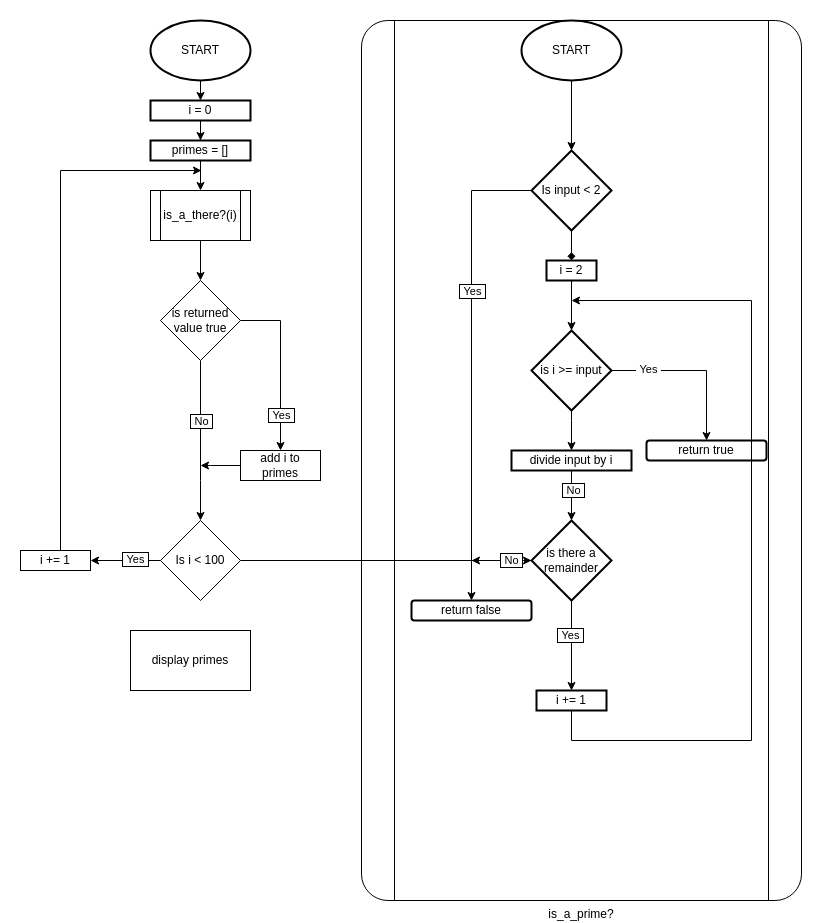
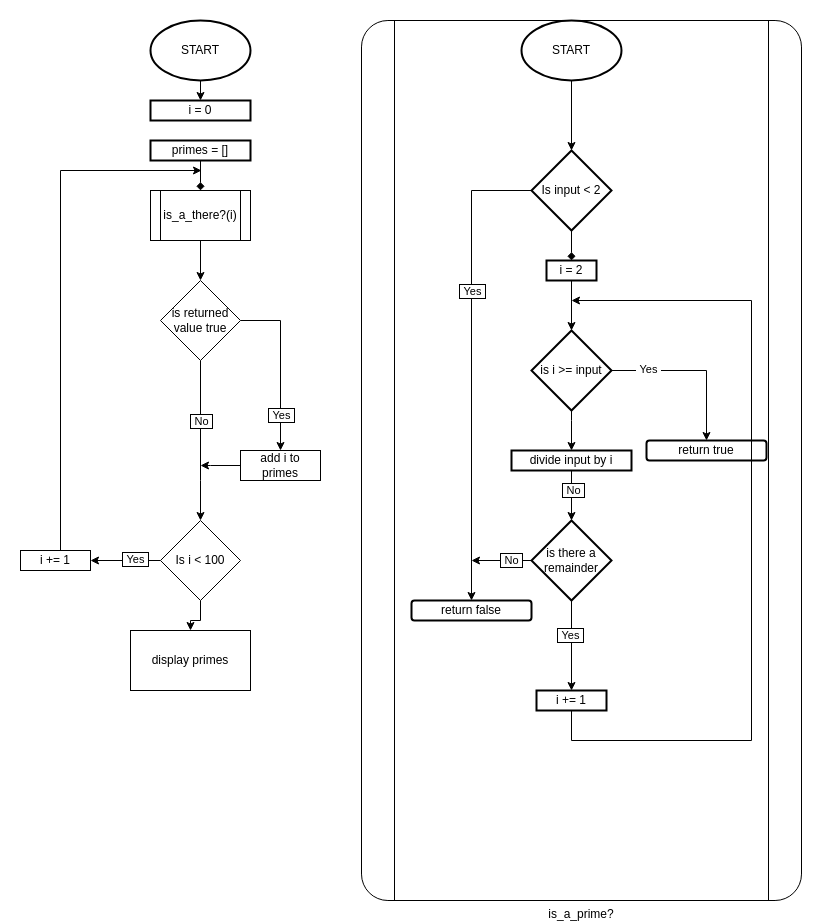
  <mxCell id="0" />
  <mxCell id="1" parent="0" />
  <mxCell id="2" value="is_a_prime?" style="verticalLabelPosition=bottom;verticalAlign=top;html=1;shape=process;whiteSpace=wrap;rounded=1;size=0.075;arcSize=6;labelBorderColor=none;" vertex="1" parent="1"><mxGeometry x="361" y="20" width="440" height="880" as="geometry" /></mxCell>
  <mxCell id="3" style="edgeStyle=orthogonalEdgeStyle;rounded=0;orthogonalLoop=1;jettySize=auto;html=1;exitX=0.5;exitY=1;exitDx=0;exitDy=0;exitPerimeter=0;entryX=0.5;entryY=0;entryDx=0;entryDy=0;" edge="1" parent="1" source="4" target="6"><mxGeometry relative="1" as="geometry" /></mxCell>
  <mxCell id="4" value="START" style="strokeWidth=2;html=1;shape=mxgraph.flowchart.start_1;whiteSpace=wrap;" vertex="1" parent="1"><mxGeometry x="150" y="20" width="100" height="60" as="geometry" /></mxCell>
- <mxCell id="5" value="" style="edgeStyle=orthogonalEdgeStyle;rounded=0;orthogonalLoop=1;jettySize=auto;html=1;" edge="1" parent="1" source="6" target="8"><mxGeometry relative="1" as="geometry" /></mxCell>
  <mxCell id="6" value="i = 0" style="rounded=0;whiteSpace=wrap;html=1;absoluteArcSize=1;arcSize=14;strokeWidth=2;" vertex="1" parent="1"><mxGeometry x="150" y="100" width="100" height="20" as="geometry" /></mxCell>
- <mxCell id="7" style="edgeStyle=orthogonalEdgeStyle;rounded=0;orthogonalLoop=1;jettySize=auto;html=1;entryX=0.5;entryY=0;entryDx=0;entryDy=0;" edge="1" parent="1" source="8" target="26"><mxGeometry relative="1" as="geometry"><mxPoint x="200" y="200" as="targetPoint" /></mxGeometry></mxCell>
+ <mxCell id="7" style="edgeStyle=orthogonalEdgeStyle;rounded=0;orthogonalLoop=1;jettySize=auto;html=1;entryX=0.5;entryY=0;entryDx=0;entryDy=0;endArrow=diamond;" edge="1" parent="1" source="8" target="26"><mxGeometry relative="1" as="geometry"><mxPoint x="200" y="200" as="targetPoint" /></mxGeometry></mxCell>
  <mxCell id="8" value="primes = []" style="rounded=0;whiteSpace=wrap;html=1;absoluteArcSize=1;arcSize=14;strokeWidth=2;" vertex="1" parent="1"><mxGeometry x="150" y="140" width="100" height="20" as="geometry" /></mxCell>
  <mxCell id="9" value="" style="edgeStyle=orthogonalEdgeStyle;rounded=0;orthogonalLoop=1;jettySize=auto;html=1;entryX=0.5;entryY=0;entryDx=0;entryDy=0;exitX=1;exitY=0.5;exitDx=0;exitDy=0;" edge="1" parent="1" source="13" target="15"><mxGeometry relative="1" as="geometry" /></mxCell>
  <mxCell id="10" value="&amp;nbsp;Yes&amp;nbsp;" style="edgeLabel;html=1;align=center;verticalAlign=middle;resizable=0;points=[];labelBorderColor=default;spacing=2;spacingTop=0;" vertex="1" connectable="0" parent="9"><mxGeometry x="-0.24" y="1" relative="1" as="geometry"><mxPoint x="-1" y="69" as="offset" /></mxGeometry></mxCell>
  <mxCell id="11" value="" style="edgeStyle=orthogonalEdgeStyle;rounded=0;orthogonalLoop=1;jettySize=auto;html=1;exitX=0.5;exitY=1;exitDx=0;exitDy=0;entryX=0.5;entryY=0;entryDx=0;entryDy=0;" edge="1" parent="1" source="13" target="19"><mxGeometry relative="1" as="geometry"><mxPoint x="181.034" y="430.034" as="sourcePoint" /><mxPoint x="181.034" y="529.966" as="targetPoint" /><Array as="points"><mxPoint x="200" y="480" /><mxPoint x="200" y="480" /></Array></mxGeometry></mxCell>
  <mxCell id="12" value="&amp;nbsp;No&amp;nbsp;" style="edgeLabel;html=1;align=center;verticalAlign=middle;resizable=0;points=[];labelBorderColor=default;" vertex="1" connectable="0" parent="11"><mxGeometry x="-0.348" relative="1" as="geometry"><mxPoint y="8" as="offset" /></mxGeometry></mxCell>
  <mxCell id="13" value="is returned value true" style="rhombus;whiteSpace=wrap;html=1;" vertex="1" parent="1"><mxGeometry x="160" y="280" width="80" height="80" as="geometry" /></mxCell>
  <mxCell id="14" style="edgeStyle=orthogonalEdgeStyle;rounded=0;orthogonalLoop=1;jettySize=auto;html=1;exitX=0;exitY=0.5;exitDx=0;exitDy=0;" edge="1" parent="1" source="15"><mxGeometry relative="1" as="geometry"><mxPoint x="200" y="465" as="targetPoint" /><Array as="points"><mxPoint x="210" y="465" /></Array></mxGeometry></mxCell>
  <mxCell id="15" value="add i to primes" style="whiteSpace=wrap;html=1;" vertex="1" parent="1"><mxGeometry x="240" y="450" width="80" height="30" as="geometry" /></mxCell>
  <mxCell id="16" value="" style="edgeStyle=orthogonalEdgeStyle;rounded=0;orthogonalLoop=1;jettySize=auto;html=1;" edge="1" parent="1" source="19" target="21"><mxGeometry relative="1" as="geometry" /></mxCell>
  <mxCell id="17" value="&amp;nbsp;Yes&amp;nbsp;" style="edgeLabel;html=1;align=center;verticalAlign=middle;resizable=0;points=[];labelBorderColor=default;" vertex="1" connectable="0" parent="16"><mxGeometry x="-0.262" y="-2" relative="1" as="geometry"><mxPoint as="offset" /></mxGeometry></mxCell>
- <mxCell id="18" value="" style="edgeStyle=orthogonalEdgeStyle;rounded=0;orthogonalLoop=1;jettySize=auto;html=1;" edge="1" parent="1" source="19" target="46"><mxGeometry relative="1" as="geometry" /></mxCell>
+ <mxCell id="18" value="" style="edgeStyle=orthogonalEdgeStyle;rounded=0;orthogonalLoop=1;jettySize=auto;html=1;" edge="1" parent="1" source="19" target="22"><mxGeometry relative="1" as="geometry" /></mxCell>
  <mxCell id="19" value="Is i &amp;lt; 100" style="rhombus;whiteSpace=wrap;html=1;" vertex="1" parent="1"><mxGeometry x="160" y="520" width="80" height="80" as="geometry" /></mxCell>
  <mxCell id="20" style="edgeStyle=orthogonalEdgeStyle;rounded=0;orthogonalLoop=1;jettySize=auto;html=1;" edge="1" parent="1" source="21"><mxGeometry relative="1" as="geometry"><mxPoint x="201" y="170" as="targetPoint" /><Array as="points"><mxPoint x="60" y="170" /></Array></mxGeometry></mxCell>
  <mxCell id="21" value="i += 1" style="whiteSpace=wrap;html=1;" vertex="1" parent="1"><mxGeometry x="20" y="550" width="70" height="20" as="geometry" /></mxCell>
  <mxCell id="22" value="display primes" style="whiteSpace=wrap;html=1;" vertex="1" parent="1"><mxGeometry x="130" y="630" width="120" height="60" as="geometry" /></mxCell>
  <mxCell id="23" value="" style="edgeStyle=orthogonalEdgeStyle;rounded=0;orthogonalLoop=1;jettySize=auto;html=1;" edge="1" parent="1" source="24" target="30"><mxGeometry relative="1" as="geometry" /></mxCell>
  <mxCell id="24" value="START" style="strokeWidth=2;html=1;shape=mxgraph.flowchart.start_1;whiteSpace=wrap;rounded=0;labelBorderColor=none;" vertex="1" parent="1"><mxGeometry x="521" y="20" width="100" height="60" as="geometry" /></mxCell>
  <mxCell id="25" style="edgeStyle=orthogonalEdgeStyle;rounded=0;orthogonalLoop=1;jettySize=auto;html=1;entryX=0.5;entryY=0;entryDx=0;entryDy=0;" edge="1" parent="1" source="26" target="13"><mxGeometry relative="1" as="geometry" /></mxCell>
  <mxCell id="26" value="is_a_there?(i)" style="shape=process;whiteSpace=wrap;html=1;backgroundOutline=1;rounded=0;labelBorderColor=none;" vertex="1" parent="1"><mxGeometry x="150" y="190" width="100" height="50" as="geometry" /></mxCell>
  <mxCell id="27" value="" style="edgeStyle=orthogonalEdgeStyle;rounded=0;orthogonalLoop=1;jettySize=auto;html=1;exitX=0;exitY=0.5;exitDx=0;exitDy=0;" edge="1" parent="1" source="30" target="31"><mxGeometry relative="1" as="geometry" /></mxCell>
  <mxCell id="28" value="&amp;nbsp;Yes&amp;nbsp;" style="edgeLabel;html=1;align=center;verticalAlign=middle;resizable=0;points=[];labelBorderColor=default;" vertex="1" connectable="0" parent="27"><mxGeometry x="-0.32" relative="1" as="geometry"><mxPoint as="offset" /></mxGeometry></mxCell>
  <mxCell id="29" value="" style="edgeStyle=orthogonalEdgeStyle;rounded=0;orthogonalLoop=1;jettySize=auto;html=1;endArrow=diamond;" edge="1" parent="1" source="30" target="33"><mxGeometry relative="1" as="geometry" /></mxCell>
  <mxCell id="30" value="Is input &amp;lt; 2" style="rhombus;whiteSpace=wrap;html=1;strokeWidth=2;rounded=0;labelBorderColor=none;" vertex="1" parent="1"><mxGeometry x="531" y="150" width="80" height="80" as="geometry" /></mxCell>
  <mxCell id="31" value="return false" style="whiteSpace=wrap;html=1;strokeWidth=2;rounded=1;labelBorderColor=none;" vertex="1" parent="1"><mxGeometry x="411" y="600" width="120" height="20" as="geometry" /></mxCell>
  <mxCell id="32" value="" style="edgeStyle=orthogonalEdgeStyle;rounded=0;orthogonalLoop=1;jettySize=auto;html=1;" edge="1" parent="1" source="33" target="37"><mxGeometry relative="1" as="geometry" /></mxCell>
  <mxCell id="33" value="i = 2" style="whiteSpace=wrap;html=1;strokeWidth=2;rounded=0;labelBorderColor=none;" vertex="1" parent="1"><mxGeometry x="546" y="260" width="50" height="20" as="geometry" /></mxCell>
  <mxCell id="34" value="" style="edgeStyle=orthogonalEdgeStyle;rounded=0;orthogonalLoop=1;jettySize=auto;html=1;entryX=0.5;entryY=0;entryDx=0;entryDy=0;" edge="1" parent="1" source="37" target="38"><mxGeometry relative="1" as="geometry" /></mxCell>
  <mxCell id="35" value="&amp;nbsp;Yes&amp;nbsp;" style="edgeLabel;html=1;align=center;verticalAlign=middle;resizable=0;points=[];" vertex="1" connectable="0" parent="34"><mxGeometry x="-0.559" y="2" relative="1" as="geometry"><mxPoint as="offset" /></mxGeometry></mxCell>
  <mxCell id="36" value="" style="edgeStyle=orthogonalEdgeStyle;rounded=0;orthogonalLoop=1;jettySize=auto;html=1;" edge="1" parent="1" source="37" target="41"><mxGeometry relative="1" as="geometry"><Array as="points"><mxPoint x="571" y="420" /><mxPoint x="571" y="420" /></Array></mxGeometry></mxCell>
  <mxCell id="37" value="is i &amp;gt;= input" style="rhombus;whiteSpace=wrap;html=1;strokeWidth=2;rounded=0;labelBorderColor=none;" vertex="1" parent="1"><mxGeometry x="531" y="330" width="80" height="80" as="geometry" /></mxCell>
  <mxCell id="38" value="return true" style="whiteSpace=wrap;html=1;strokeWidth=2;rounded=1;labelBorderColor=none;" vertex="1" parent="1"><mxGeometry x="646" y="440" width="120" height="20" as="geometry" /></mxCell>
  <mxCell id="39" value="" style="edgeStyle=orthogonalEdgeStyle;rounded=0;orthogonalLoop=1;jettySize=auto;html=1;" edge="1" parent="1" source="41" target="46"><mxGeometry relative="1" as="geometry"><Array as="points"><mxPoint x="571" y="490" /><mxPoint x="571" y="490" /></Array></mxGeometry></mxCell>
  <mxCell id="40" value="&amp;nbsp;No&amp;nbsp;" style="edgeLabel;html=1;align=center;verticalAlign=middle;resizable=0;points=[];labelBorderColor=default;" vertex="1" connectable="0" parent="39"><mxGeometry x="-0.256" y="1" relative="1" as="geometry"><mxPoint as="offset" /></mxGeometry></mxCell>
  <mxCell id="41" value="divide input by i" style="rounded=0;whiteSpace=wrap;html=1;strokeWidth=2;labelBorderColor=none;" vertex="1" parent="1"><mxGeometry x="511" y="450" width="120" height="20" as="geometry" /></mxCell>
  <mxCell id="42" value="" style="edgeStyle=orthogonalEdgeStyle;rounded=0;orthogonalLoop=1;jettySize=auto;html=1;" edge="1" parent="1" source="46"><mxGeometry relative="1" as="geometry"><mxPoint x="471" y="560" as="targetPoint" /></mxGeometry></mxCell>
  <mxCell id="43" value="&amp;nbsp;No&amp;nbsp;" style="edgeLabel;html=1;align=center;verticalAlign=middle;resizable=0;points=[];labelBorderColor=default;" vertex="1" connectable="0" parent="42"><mxGeometry x="-0.295" y="-1" relative="1" as="geometry"><mxPoint as="offset" /></mxGeometry></mxCell>
  <mxCell id="44" value="" style="edgeStyle=orthogonalEdgeStyle;rounded=0;orthogonalLoop=1;jettySize=auto;html=1;" edge="1" parent="1" source="46" target="48"><mxGeometry relative="1" as="geometry" /></mxCell>
  <mxCell id="45" value="&amp;nbsp;Yes&amp;nbsp;" style="edgeLabel;html=1;align=center;verticalAlign=middle;resizable=0;points=[];labelBorderColor=default;" vertex="1" connectable="0" parent="44"><mxGeometry x="-0.244" y="-2" relative="1" as="geometry"><mxPoint as="offset" /></mxGeometry></mxCell>
  <mxCell id="46" value="is there a remainder" style="rhombus;whiteSpace=wrap;html=1;rounded=0;strokeWidth=2;labelBorderColor=none;" vertex="1" parent="1"><mxGeometry x="531" y="520" width="80" height="80" as="geometry" /></mxCell>
  <mxCell id="47" style="edgeStyle=orthogonalEdgeStyle;rounded=0;orthogonalLoop=1;jettySize=auto;html=1;" edge="1" parent="1" source="48"><mxGeometry relative="1" as="geometry"><mxPoint x="571" y="300" as="targetPoint" /><Array as="points"><mxPoint x="571" y="740" /><mxPoint x="751" y="740" /><mxPoint x="751" y="300" /></Array></mxGeometry></mxCell>
  <mxCell id="48" value="i += 1" style="rounded=0;whiteSpace=wrap;html=1;strokeWidth=2;labelBorderColor=none;" vertex="1" parent="1"><mxGeometry x="536" y="690" width="70" height="20" as="geometry" /></mxCell>
